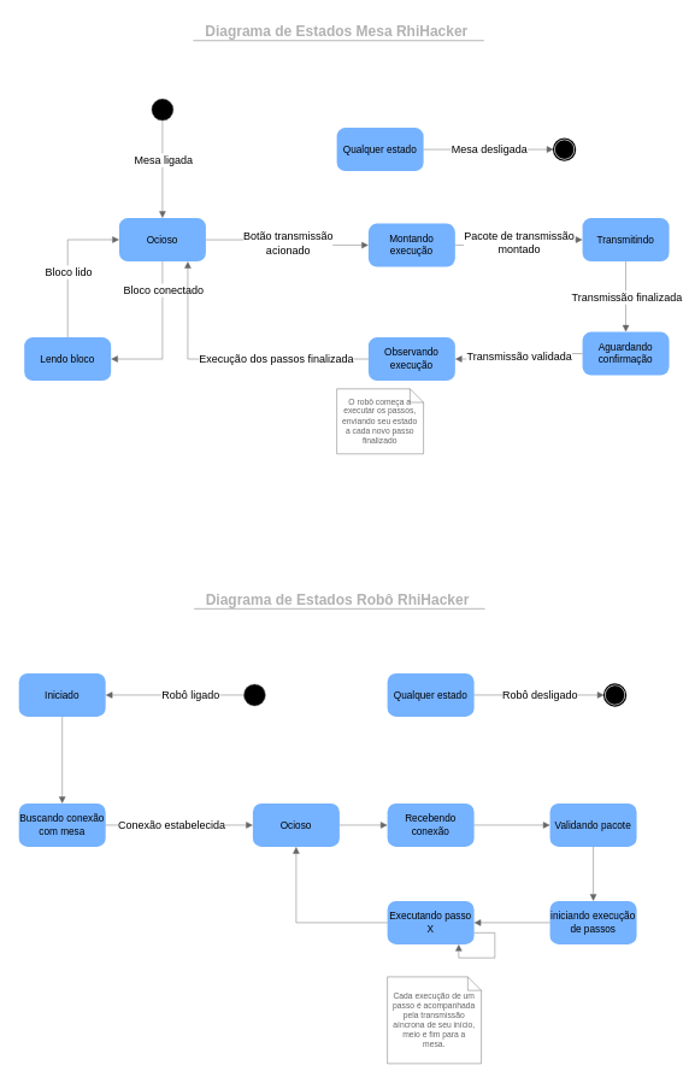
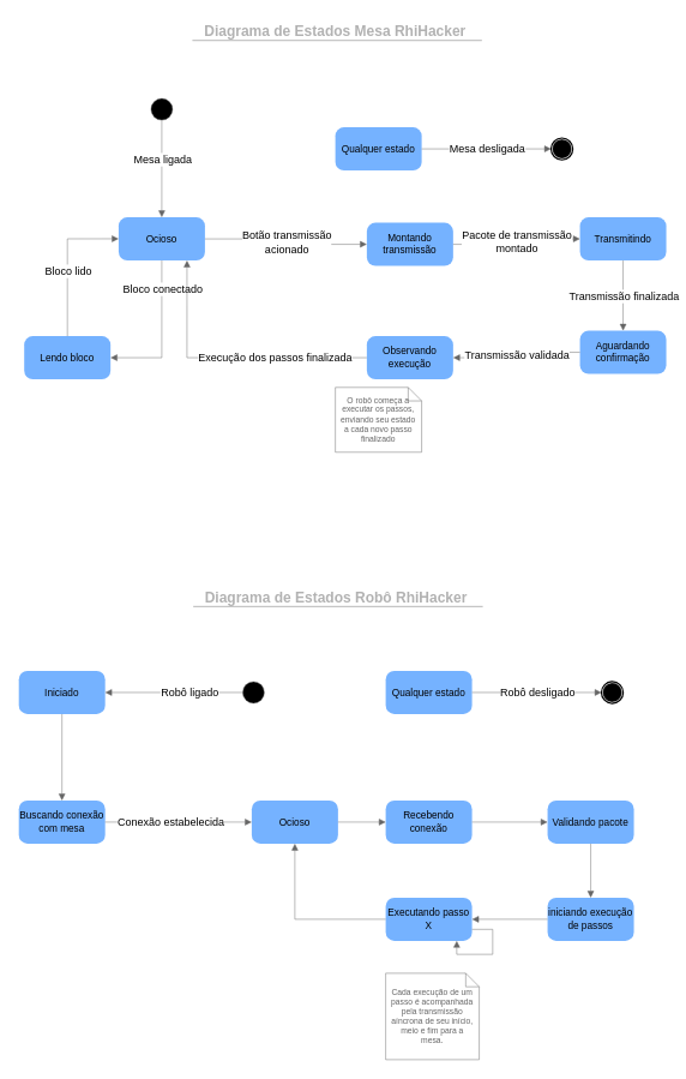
  <mxCell id="0" />
  <mxCell id="1" parent="0" />
  <mxCell id="2" value="Diagrama de Estados Mesa RhiHacker" style="html=1;whiteSpace=wrap;;fontSize=16;fontColor=#b2b2b2;fontStyle=1;align=center;spacingLeft=5.628;spacingRight=9.38;spacingTop=2.68;spacing=4;strokeOpacity=0;fillOpacity=0;rounded=1;absoluteArcSize=1;arcSize=9.6;fillColor=#ffffff;strokeWidth=1.2;" vertex="1" parent="1"><mxGeometry x="213" y="20" width="322" height="25" as="geometry" /></mxCell>
  <mxCell id="3" value="" style="html=1;jettySize=18;fontSize=11;strokeColor=#b2b2b2;strokeOpacity=100;strokeWidth=1.2;rounded=1;arcSize=16;startArrow=none;endArrow=none;exitX=0.012;exitY=0.967;exitPerimeter=1;entryX=0.988;entryY=0.967;entryPerimeter=1;" edge="1" parent="1" source="2" target="2"><mxGeometry width="100" height="100" relative="1" as="geometry" /></mxCell>
  <mxCell id="4" value="Ocioso" style="html=1;whiteSpace=wrap;rounded=1;arcSize=20;fontSize=11;spacing=0;strokeOpacity=0;fillOpacity=100;fillColor=#75b2ff;strokeWidth=0.6;" vertex="1" parent="1"><mxGeometry x="131" y="241" width="96" height="48" as="geometry" /></mxCell>
  <mxCell id="5" value="" style="html=1;whiteSpace=wrap;shape=ellipse;fillColor=#000000;fontSize=11;spacing=0;strokeColor=#666666;strokeOpacity=100;strokeWidth=0.6;" vertex="1" parent="1"><mxGeometry x="167" y="109" width="24" height="24" as="geometry" /></mxCell>
  <mxCell id="6" value="" style="html=1;jettySize=18;fontSize=11;strokeColor=#666666;strokeOpacity=100;strokeWidth=0.6;rounded=1;arcSize=0;edgeStyle=orthogonalEdgeStyle;startArrow=none;endArrow=block;endFill=1;exitX=0.5;exitY=1.013;exitPerimeter=1;entryX=0.5;entryY=0;entryPerimeter=1;" edge="1" parent="1" source="5" target="4"><mxGeometry width="100" height="100" relative="1" as="geometry" /></mxCell>
  <mxCell id="7" value="Mesa ligada" style="text;html=1;resizable=0;labelBackgroundColor=#ffffff;align=center;verticalAlign=middle;" vertex="1" parent="6"><mxGeometry x="-0.197" relative="1" as="geometry" /></mxCell>
  <mxCell id="8" value="Lendo bloco" style="html=1;whiteSpace=wrap;rounded=1;arcSize=20;fontSize=11;spacing=0;strokeOpacity=0;fillOpacity=100;fillColor=#75b2ff;strokeWidth=0.6;" vertex="1" parent="1"><mxGeometry x="26" y="373" width="96" height="48" as="geometry" /></mxCell>
  <mxCell id="9" value="" style="html=1;jettySize=18;fontSize=11;strokeColor=#666666;strokeOpacity=100;strokeWidth=0.6;rounded=1;arcSize=0;edgeStyle=orthogonalEdgeStyle;startArrow=none;endArrow=block;endFill=1;exitX=0.5;exitY=1;exitPerimeter=1;entryX=1;entryY=0.5;entryPerimeter=1;" edge="1" parent="1" source="4" target="8"><mxGeometry width="100" height="100" relative="1" as="geometry" /></mxCell>
  <mxCell id="10" value="Bloco conectado" style="text;html=1;resizable=0;labelBackgroundColor=#ffffff;align=center;verticalAlign=middle;" vertex="1" parent="9"><mxGeometry x="-0.621" relative="1" as="geometry" /></mxCell>
  <mxCell id="11" value="" style="html=1;jettySize=18;fontSize=11;strokeColor=#666666;strokeOpacity=100;strokeWidth=0.6;rounded=1;arcSize=0;edgeStyle=orthogonalEdgeStyle;startArrow=none;endArrow=block;endFill=1;exitX=0.5;exitY=0;exitPerimeter=1;entryX=0;entryY=0.497;entryPerimeter=1;" edge="1" parent="1" source="8" target="4"><mxGeometry width="100" height="100" relative="1" as="geometry" /></mxCell>
  <mxCell id="12" value="Bloco lido" style="text;html=1;resizable=0;labelBackgroundColor=#ffffff;align=center;verticalAlign=middle;" vertex="1" parent="11"><mxGeometry x="-0.121" relative="1" as="geometry" /></mxCell>
- <mxCell id="13" value="Montando execução" style="html=1;whiteSpace=wrap;rounded=1;arcSize=20;fontSize=11;spacing=0;strokeOpacity=0;fillOpacity=100;fillColor=#75b2ff;strokeWidth=0.6;" vertex="1" parent="1"><mxGeometry x="407" y="247" width="96" height="48" as="geometry" /></mxCell>
+ <mxCell id="13" value="Montando transmissão" style="html=1;whiteSpace=wrap;rounded=1;arcSize=20;fontSize=11;spacing=0;strokeOpacity=0;fillOpacity=100;fillColor=#75b2ff;strokeWidth=0.6;" vertex="1" parent="1"><mxGeometry x="407" y="247" width="96" height="48" as="geometry" /></mxCell>
  <mxCell id="14" value="" style="html=1;jettySize=18;fontSize=11;strokeColor=#666666;strokeOpacity=100;strokeWidth=0.6;rounded=1;arcSize=0;edgeStyle=orthogonalEdgeStyle;startArrow=none;endArrow=block;endFill=1;exitX=1;exitY=0.5;exitPerimeter=1;entryX=0;entryY=0.5;entryPerimeter=1;" edge="1" parent="1" source="4" target="13"><mxGeometry width="100" height="100" relative="1" as="geometry" /></mxCell>
  <mxCell id="15" value="Botão transmissão&#10;acionado" style="text;html=1;resizable=0;labelBackgroundColor=#ffffff;align=center;verticalAlign=middle;" vertex="1" parent="14"><mxGeometry relative="1" as="geometry" /></mxCell>
  <mxCell id="16" value="Transmitindo" style="html=1;whiteSpace=wrap;rounded=1;arcSize=20;fontSize=11;spacing=0;strokeOpacity=0;fillOpacity=100;fillColor=#75b2ff;strokeWidth=0.6;" vertex="1" parent="1"><mxGeometry x="644" y="241" width="96" height="48" as="geometry" /></mxCell>
  <mxCell id="17" value="" style="html=1;jettySize=18;fontSize=11;strokeColor=#666666;strokeOpacity=100;strokeWidth=0.6;rounded=1;arcSize=0;edgeStyle=orthogonalEdgeStyle;startArrow=none;endArrow=block;endFill=1;exitX=1;exitY=0.5;exitPerimeter=1;entryX=0;entryY=0.5;entryPerimeter=1;" edge="1" parent="1" source="13" target="16"><mxGeometry width="100" height="100" relative="1" as="geometry" /></mxCell>
  <mxCell id="18" value="Pacote de transmissão&#10;montado" style="text;html=1;resizable=0;labelBackgroundColor=#ffffff;align=center;verticalAlign=middle;" vertex="1" parent="17"><mxGeometry relative="1" as="geometry" /></mxCell>
  <mxCell id="19" value="Aguardando confirmação" style="html=1;whiteSpace=wrap;rounded=1;arcSize=20;fontSize=11;spacing=0;strokeOpacity=0;fillOpacity=100;fillColor=#75b2ff;strokeWidth=0.6;" vertex="1" parent="1"><mxGeometry x="644" y="367" width="96" height="48" as="geometry" /></mxCell>
  <mxCell id="20" value="" style="html=1;jettySize=18;fontSize=11;strokeColor=#666666;strokeOpacity=100;strokeWidth=0.6;rounded=1;arcSize=0;edgeStyle=orthogonalEdgeStyle;startArrow=none;endArrow=block;endFill=1;exitX=0.5;exitY=1;exitPerimeter=1;entryX=0.5;entryY=0;entryPerimeter=1;" edge="1" parent="1" source="16" target="19"><mxGeometry width="100" height="100" relative="1" as="geometry" /></mxCell>
  <mxCell id="21" value="Transmissão finalizada" style="text;html=1;resizable=0;labelBackgroundColor=#ffffff;align=center;verticalAlign=middle;" vertex="1" parent="20"><mxGeometry relative="1" as="geometry" /></mxCell>
  <mxCell id="22" value="" style="html=1;jettySize=18;fontSize=11;strokeColor=#666666;strokeOpacity=100;strokeWidth=0.6;rounded=1;arcSize=0;edgeStyle=orthogonalEdgeStyle;startArrow=none;endArrow=block;endFill=1;exitX=0;exitY=0.5;exitPerimeter=1;entryX=0.792;entryY=1;entryPerimeter=1;" edge="1" parent="1" source="28" target="4"><mxGeometry width="100" height="100" relative="1" as="geometry" /></mxCell>
  <mxCell id="23" value="Execução dos passos finalizada" style="text;html=1;resizable=0;labelBackgroundColor=#ffffff;align=center;verticalAlign=middle;" vertex="1" parent="22"><mxGeometry x="-0.333" relative="1" as="geometry" /></mxCell>
  <mxCell id="24" value="" style="html=1;whiteSpace=wrap;shape=mxgraph.bpmn.shape;outline=end;symbol=terminate;strokeColor=#000000;fillColor=#ffffff;fontSize=11;spacing=0;strokeOpacity=100;strokeWidth=0.6;" vertex="1" parent="1"><mxGeometry x="612" y="153" width="24" height="24" as="geometry" /></mxCell>
  <mxCell id="25" value="Qualquer estado" style="html=1;whiteSpace=wrap;rounded=1;arcSize=20;fontSize=11;spacing=0;strokeOpacity=0;fillOpacity=100;fillColor=#75b2ff;strokeWidth=0.6;" vertex="1" parent="1"><mxGeometry x="372" y="141" width="96" height="48" as="geometry" /></mxCell>
  <mxCell id="26" value="" style="html=1;jettySize=18;fontSize=11;strokeColor=#666666;strokeOpacity=100;strokeWidth=0.6;rounded=1;arcSize=0;edgeStyle=orthogonalEdgeStyle;startArrow=none;endArrow=block;endFill=1;exitX=1;exitY=0.5;exitPerimeter=1;entryX=-0.013;entryY=0.5;entryPerimeter=1;" edge="1" parent="1" source="25" target="24"><mxGeometry width="100" height="100" relative="1" as="geometry" /></mxCell>
  <mxCell id="27" value="Mesa desligada" style="text;html=1;resizable=0;labelBackgroundColor=#ffffff;align=center;verticalAlign=middle;" vertex="1" parent="26"><mxGeometry relative="1" as="geometry" /></mxCell>
  <mxCell id="28" value="Observando execução" style="html=1;whiteSpace=wrap;rounded=1;arcSize=20;fontSize=11;spacing=0;strokeOpacity=0;fillOpacity=100;fillColor=#75b2ff;strokeWidth=0.6;" vertex="1" parent="1"><mxGeometry x="407" y="373" width="96" height="48" as="geometry" /></mxCell>
  <mxCell id="29" value="" style="html=1;jettySize=18;fontSize=11;strokeColor=#666666;strokeOpacity=100;strokeWidth=0.6;rounded=1;arcSize=0;edgeStyle=orthogonalEdgeStyle;startArrow=none;endArrow=block;endFill=1;exitX=0;exitY=0.5;exitPerimeter=1;entryX=1;entryY=0.5;entryPerimeter=1;" edge="1" parent="1" source="19" target="28"><mxGeometry width="100" height="100" relative="1" as="geometry" /></mxCell>
  <mxCell id="30" value="Transmissão validada" style="text;html=1;resizable=0;labelBackgroundColor=#ffffff;align=center;verticalAlign=middle;" vertex="1" parent="29"><mxGeometry relative="1" as="geometry" /></mxCell>
  <mxCell id="31" value="O robô começa a executar os passos, enviando seu estado a cada novo passo  finalizado" style="html=1;whiteSpace=wrap;shape=note;size=15;fontSize=9;fontColor=#666666;spacing=5;strokeColor=#666666;strokeOpacity=100;strokeWidth=0.6;" vertex="1" parent="1"><mxGeometry x="372" y="430" width="96" height="72" as="geometry" /></mxCell>
  <mxCell id="32" value="Diagrama de Estados Robô RhiHacker" style="html=1;whiteSpace=wrap;;fontSize=16;fontColor=#b2b2b2;fontStyle=1;align=center;spacingLeft=5.628;spacingRight=9.38;spacingTop=2.68;spacing=4;strokeOpacity=0;fillOpacity=0;rounded=1;absoluteArcSize=1;arcSize=9.6;fillColor=#ffffff;strokeWidth=1.2;" vertex="1" parent="1"><mxGeometry x="214" y="649" width="322" height="25" as="geometry" /></mxCell>
  <mxCell id="33" value="" style="html=1;jettySize=18;fontSize=11;strokeColor=#b2b2b2;strokeOpacity=100;strokeWidth=1.2;rounded=1;arcSize=16;startArrow=none;endArrow=none;exitX=0.012;exitY=0.967;exitPerimeter=1;entryX=0.988;entryY=0.967;entryPerimeter=1;" edge="1" parent="1" source="32" target="32"><mxGeometry width="100" height="100" relative="1" as="geometry" /></mxCell>
  <mxCell id="34" value="" style="html=1;whiteSpace=wrap;shape=ellipse;fillColor=#000000;fontSize=11;spacing=0;strokeColor=#666666;strokeOpacity=100;strokeWidth=0.6;" vertex="1" parent="1"><mxGeometry x="269" y="757" width="24" height="24" as="geometry" /></mxCell>
  <mxCell id="35" value="Iniciado" style="html=1;whiteSpace=wrap;rounded=1;arcSize=20;fontSize=11;spacing=0;strokeOpacity=0;fillOpacity=100;fillColor=#75b2ff;strokeWidth=0.6;" vertex="1" parent="1"><mxGeometry x="20" y="745" width="96" height="48" as="geometry" /></mxCell>
  <mxCell id="36" value="" style="html=1;jettySize=18;fontSize=11;strokeColor=#666666;strokeOpacity=100;strokeWidth=0.6;rounded=1;arcSize=0;edgeStyle=orthogonalEdgeStyle;startArrow=none;endArrow=block;endFill=1;exitX=-0.013;exitY=0.5;exitPerimeter=1;entryX=1;entryY=0.5;entryPerimeter=1;" edge="1" parent="1" source="34" target="35"><mxGeometry width="100" height="100" relative="1" as="geometry" /></mxCell>
  <mxCell id="37" value="Robô ligado" style="text;html=1;resizable=0;labelBackgroundColor=#ffffff;align=center;verticalAlign=middle;" vertex="1" parent="36"><mxGeometry x="-0.211" relative="1" as="geometry" /></mxCell>
  <mxCell id="38" value="Recebendo conexão" style="html=1;whiteSpace=wrap;rounded=1;arcSize=20;fontSize=11;spacing=0;strokeOpacity=0;fillOpacity=100;fillColor=#75b2ff;strokeWidth=0.6;" vertex="1" parent="1"><mxGeometry x="428" y="889" width="96" height="48" as="geometry" /></mxCell>
  <mxCell id="39" value="Validando pacote" style="html=1;whiteSpace=wrap;rounded=1;arcSize=20;fontSize=11;spacing=0;strokeOpacity=0;fillOpacity=100;fillColor=#75b2ff;strokeWidth=0.6;" vertex="1" parent="1"><mxGeometry x="608" y="889" width="96" height="48" as="geometry" /></mxCell>
  <mxCell id="40" value="iniciando execução de passos" style="html=1;whiteSpace=wrap;rounded=1;arcSize=20;fontSize=11;spacing=0;strokeOpacity=0;fillOpacity=100;fillColor=#75b2ff;strokeWidth=0.6;" vertex="1" parent="1"><mxGeometry x="608" y="997" width="96" height="48" as="geometry" /></mxCell>
  <mxCell id="41" value="Executando passo X" style="html=1;whiteSpace=wrap;rounded=1;arcSize=20;fontSize=11;spacing=0;strokeOpacity=0;fillOpacity=100;fillColor=#75b2ff;strokeWidth=0.6;" vertex="1" parent="1"><mxGeometry x="428" y="997" width="96" height="48" as="geometry" /></mxCell>
  <mxCell id="42" value="" style="html=1;jettySize=18;fontSize=11;strokeColor=#666666;strokeOpacity=100;strokeWidth=0.6;rounded=1;arcSize=0;edgeStyle=orthogonalEdgeStyle;startArrow=none;endArrow=block;endFill=1;exitX=0;exitY=0.5;exitPerimeter=1;entryX=1;entryY=0.5;entryPerimeter=1;" edge="1" parent="1" source="40" target="41"><mxGeometry width="100" height="100" relative="1" as="geometry" /></mxCell>
  <mxCell id="43" value="" style="html=1;jettySize=18;fontSize=11;strokeColor=#666666;strokeOpacity=100;strokeWidth=0.6;rounded=1;arcSize=0;edgeStyle=orthogonalEdgeStyle;startArrow=none;endArrow=block;endFill=1;exitX=1;exitY=0.734;exitPerimeter=1;" edge="1" parent="1" source="41" target="41"><mxGeometry width="100" height="100" relative="1" as="geometry"><mxPoint x="507" y="1050" as="targetPoint" /><Array as="points"><mxPoint x="547" y="1032" /><mxPoint x="547" y="1060" /><mxPoint x="507" y="1060" /></Array></mxGeometry></mxCell>
  <mxCell id="44" value="Cada execução de um passo é acompanhada pela transmissão aíncrona de seu início, meio e fim para a mesa." style="html=1;whiteSpace=wrap;shape=note;size=15;fontSize=9;fontColor=#666666;spacing=5;strokeColor=#666666;strokeOpacity=100;strokeWidth=0.6;" vertex="1" parent="1"><mxGeometry x="428" y="1081" width="104" height="96" as="geometry" /></mxCell>
  <mxCell id="45" value="" style="html=1;jettySize=18;fontSize=11;strokeColor=#666666;strokeOpacity=100;strokeWidth=0.6;rounded=1;arcSize=0;edgeStyle=orthogonalEdgeStyle;startArrow=none;endArrow=block;endFill=1;exitX=1;exitY=0.5;exitPerimeter=1;entryX=0;entryY=0.5;entryPerimeter=1;" edge="1" parent="1" source="38" target="39"><mxGeometry width="100" height="100" relative="1" as="geometry" /></mxCell>
  <mxCell id="46" value="" style="html=1;jettySize=18;fontSize=11;strokeColor=#666666;strokeOpacity=100;strokeWidth=0.6;rounded=1;arcSize=0;edgeStyle=orthogonalEdgeStyle;startArrow=none;endArrow=block;endFill=1;exitX=0.5;exitY=1;exitPerimeter=1;entryX=0.5;entryY=0;entryPerimeter=1;" edge="1" parent="1" source="39" target="40"><mxGeometry width="100" height="100" relative="1" as="geometry" /></mxCell>
  <mxCell id="47" value="Buscando conexão com mesa" style="html=1;whiteSpace=wrap;rounded=1;arcSize=20;fontSize=11;spacing=0;strokeOpacity=0;fillOpacity=100;fillColor=#75b2ff;strokeWidth=0.6;" vertex="1" parent="1"><mxGeometry x="20" y="889" width="96" height="48" as="geometry" /></mxCell>
  <mxCell id="48" value="Ocioso" style="html=1;whiteSpace=wrap;rounded=1;arcSize=20;fontSize=11;spacing=0;strokeOpacity=0;fillOpacity=100;fillColor=#75b2ff;strokeWidth=0.6;" vertex="1" parent="1"><mxGeometry x="279" y="889" width="96" height="48" as="geometry" /></mxCell>
  <mxCell id="49" value="" style="html=1;jettySize=18;fontSize=11;strokeColor=#666666;strokeOpacity=100;strokeWidth=0.6;rounded=1;arcSize=0;edgeStyle=orthogonalEdgeStyle;startArrow=none;endArrow=block;endFill=1;exitX=0.5;exitY=1;exitPerimeter=1;entryX=0.5;entryY=0;entryPerimeter=1;" edge="1" parent="1" source="35" target="47"><mxGeometry width="100" height="100" relative="1" as="geometry" /></mxCell>
  <mxCell id="50" value="" style="html=1;jettySize=18;fontSize=11;strokeColor=#666666;strokeOpacity=100;strokeWidth=0.6;rounded=1;arcSize=0;edgeStyle=orthogonalEdgeStyle;startArrow=none;endArrow=block;endFill=1;exitX=1;exitY=0.5;exitPerimeter=1;entryX=0;entryY=0.5;entryPerimeter=1;" edge="1" parent="1" source="47" target="48"><mxGeometry width="100" height="100" relative="1" as="geometry" /></mxCell>
  <mxCell id="51" value="Conexão estabelecida" style="text;html=1;resizable=0;labelBackgroundColor=#ffffff;align=center;verticalAlign=middle;" vertex="1" parent="50"><mxGeometry x="-0.113" relative="1" as="geometry" /></mxCell>
  <mxCell id="52" value="" style="html=1;jettySize=18;fontSize=11;strokeColor=#666666;strokeOpacity=100;strokeWidth=0.6;rounded=1;arcSize=0;edgeStyle=orthogonalEdgeStyle;startArrow=none;endArrow=block;endFill=1;exitX=1;exitY=0.5;exitPerimeter=1;entryX=0;entryY=0.5;entryPerimeter=1;" edge="1" parent="1" source="48" target="38"><mxGeometry width="100" height="100" relative="1" as="geometry" /></mxCell>
  <mxCell id="53" value="" style="html=1;jettySize=18;fontSize=11;strokeColor=#666666;strokeOpacity=100;strokeWidth=0.6;rounded=1;arcSize=0;edgeStyle=orthogonalEdgeStyle;startArrow=none;endArrow=block;endFill=1;exitX=0;exitY=0.5;exitPerimeter=1;entryX=0.5;entryY=1;entryPerimeter=1;" edge="1" parent="1" source="41" target="48"><mxGeometry width="100" height="100" relative="1" as="geometry" /></mxCell>
  <mxCell id="54" value="" style="html=1;whiteSpace=wrap;shape=mxgraph.bpmn.shape;outline=end;symbol=terminate;strokeColor=#000000;fillColor=#ffffff;fontSize=11;spacing=0;strokeOpacity=100;strokeWidth=0.6;" vertex="1" parent="1"><mxGeometry x="668" y="757" width="24" height="24" as="geometry" /></mxCell>
  <mxCell id="55" value="Qualquer estado" style="html=1;whiteSpace=wrap;rounded=1;arcSize=20;fontSize=11;spacing=0;strokeOpacity=0;fillOpacity=100;fillColor=#75b2ff;strokeWidth=0.6;" vertex="1" parent="1"><mxGeometry x="428" y="745" width="96" height="48" as="geometry" /></mxCell>
  <mxCell id="56" value="" style="html=1;jettySize=18;fontSize=11;strokeColor=#666666;strokeOpacity=100;strokeWidth=0.6;rounded=1;arcSize=0;edgeStyle=orthogonalEdgeStyle;startArrow=none;endArrow=block;endFill=1;exitX=1;exitY=0.5;exitPerimeter=1;entryX=-0.013;entryY=0.5;entryPerimeter=1;" edge="1" parent="1" source="55" target="54"><mxGeometry width="100" height="100" relative="1" as="geometry" /></mxCell>
  <mxCell id="57" value="Robô desligado" style="text;html=1;resizable=0;labelBackgroundColor=#ffffff;align=center;verticalAlign=middle;" vertex="1" parent="56"><mxGeometry relative="1" as="geometry" /></mxCell>
